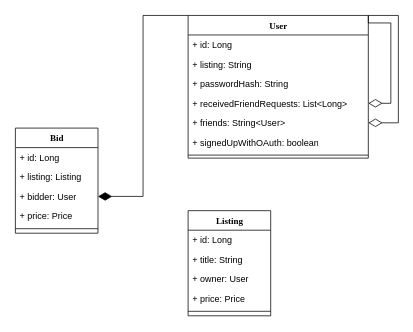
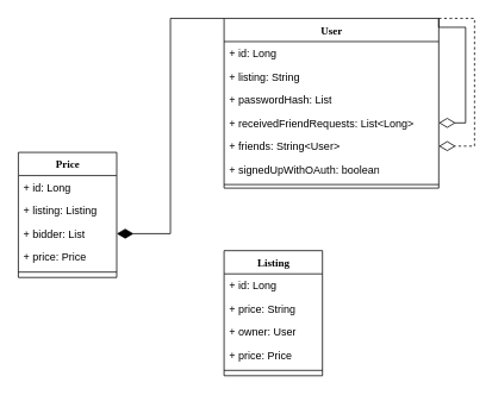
  <mxCell id="0" />
  <mxCell id="1" parent="0" />
  <mxCell id="2" style="edgeStyle=orthogonalEdgeStyle;rounded=0;orthogonalLoop=1;jettySize=auto;html=1;exitX=0;exitY=0;exitDx=0;exitDy=0;entryX=1;entryY=0.5;entryDx=0;entryDy=0;endArrow=diamondThin;endFill=1;endSize=16;" edge="1" parent="1" source="3" target="16"><mxGeometry relative="1" as="geometry"><Array as="points"><mxPoint x="190" y="20" /><mxPoint x="190" y="261" /></Array></mxGeometry></mxCell>
  <mxCell id="3" value="User" style="swimlane;html=1;fontStyle=1;align=center;verticalAlign=top;childLayout=stackLayout;horizontal=1;startSize=26;horizontalStack=0;resizeParent=1;resizeLast=0;collapsible=1;marginBottom=0;swimlaneFillColor=#ffffff;rounded=0;shadow=0;comic=0;labelBackgroundColor=none;strokeWidth=1;fillColor=none;fontFamily=Verdana;fontSize=12" parent="1" vertex="1"><mxGeometry x="250" y="20" width="240" height="190" as="geometry" /></mxCell>
  <mxCell id="4" value="+ id: Long" style="text;html=1;strokeColor=none;fillColor=none;align=left;verticalAlign=top;spacingLeft=4;spacingRight=4;whiteSpace=wrap;overflow=hidden;rotatable=0;points=[[0,0.5],[1,0.5]];portConstraint=eastwest;" parent="3" vertex="1"><mxGeometry y="26" width="240" height="26" as="geometry" /></mxCell>
  <mxCell id="5" value="+ listing: String" style="text;html=1;strokeColor=none;fillColor=none;align=left;verticalAlign=top;spacingLeft=4;spacingRight=4;whiteSpace=wrap;overflow=hidden;rotatable=0;points=[[0,0.5],[1,0.5]];portConstraint=eastwest;" parent="3" vertex="1"><mxGeometry y="52" width="240" height="26" as="geometry" /></mxCell>
- <mxCell id="6" value="+ passwordHash: String" style="text;strokeColor=none;fillColor=none;align=left;verticalAlign=top;spacingLeft=4;spacingRight=4;overflow=hidden;rotatable=0;points=[[0,0.5],[1,0.5]];portConstraint=eastwest;whiteSpace=wrap;html=1;" vertex="1" parent="3"><mxGeometry y="78" width="240" height="26" as="geometry" /></mxCell>
+ <mxCell id="6" value="+ passwordHash: List" style="text;strokeColor=none;fillColor=none;align=left;verticalAlign=top;spacingLeft=4;spacingRight=4;overflow=hidden;rotatable=0;points=[[0,0.5],[1,0.5]];portConstraint=eastwest;whiteSpace=wrap;html=1;" vertex="1" parent="3"><mxGeometry y="78" width="240" height="26" as="geometry" /></mxCell>
  <mxCell id="7" value="+ receivedFriendRequests: List&amp;lt;Long&amp;gt;" style="text;strokeColor=none;fillColor=none;align=left;verticalAlign=top;spacingLeft=4;spacingRight=4;overflow=hidden;rotatable=0;points=[[0,0.5],[1,0.5]];portConstraint=eastwest;whiteSpace=wrap;html=1;" vertex="1" parent="3"><mxGeometry y="104" width="240" height="26" as="geometry" /></mxCell>
  <mxCell id="8" value="+ friends: String&amp;lt;User&amp;gt;" style="text;strokeColor=none;fillColor=none;align=left;verticalAlign=top;spacingLeft=4;spacingRight=4;overflow=hidden;rotatable=0;points=[[0,0.5],[1,0.5]];portConstraint=eastwest;whiteSpace=wrap;html=1;" vertex="1" parent="3"><mxGeometry y="130" width="240" height="26" as="geometry" /></mxCell>
  <mxCell id="9" value="+ signedUpWithOAuth: boolean" style="text;strokeColor=none;fillColor=none;align=left;verticalAlign=top;spacingLeft=4;spacingRight=4;overflow=hidden;rotatable=0;points=[[0,0.5],[1,0.5]];portConstraint=eastwest;whiteSpace=wrap;html=1;" vertex="1" parent="3"><mxGeometry y="156" width="240" height="26" as="geometry" /></mxCell>
  <mxCell id="10" value="" style="line;html=1;strokeWidth=1;fillColor=none;align=left;verticalAlign=middle;spacingTop=-1;spacingLeft=3;spacingRight=3;rotatable=0;labelPosition=right;points=[];portConstraint=eastwest;" parent="3" vertex="1"><mxGeometry y="182" width="240" height="8" as="geometry" /></mxCell>
  <mxCell id="11" style="edgeStyle=orthogonalEdgeStyle;rounded=0;orthogonalLoop=1;jettySize=auto;html=1;exitX=1;exitY=0;exitDx=0;exitDy=0;entryX=1;entryY=0.5;entryDx=0;entryDy=0;endArrow=diamondThin;endFill=0;endSize=16;" edge="1" parent="3" source="3" target="7"><mxGeometry relative="1" as="geometry"><Array as="points"><mxPoint x="240" y="10" /><mxPoint x="270" y="10" /><mxPoint x="270" y="117" /></Array></mxGeometry></mxCell>
- <mxCell id="12" style="edgeStyle=orthogonalEdgeStyle;rounded=0;orthogonalLoop=1;jettySize=auto;html=1;exitX=1;exitY=0;exitDx=0;exitDy=0;entryX=1;entryY=0.5;entryDx=0;entryDy=0;endArrow=diamondThin;endFill=0;endSize=16;" edge="1" parent="3" source="3" target="8"><mxGeometry relative="1" as="geometry"><Array as="points"><mxPoint x="280" /><mxPoint x="280" y="143" /></Array></mxGeometry></mxCell>
- <mxCell id="13" value="Bid" style="swimlane;html=1;fontStyle=1;align=center;verticalAlign=top;childLayout=stackLayout;horizontal=1;startSize=26;horizontalStack=0;resizeParent=1;resizeLast=0;collapsible=1;marginBottom=0;swimlaneFillColor=#ffffff;rounded=0;shadow=0;comic=0;labelBackgroundColor=none;strokeWidth=1;fillColor=none;fontFamily=Verdana;fontSize=12" vertex="1" parent="1"><mxGeometry x="20" y="170" width="110" height="140" as="geometry" /></mxCell>
+ <mxCell id="12" style="edgeStyle=orthogonalEdgeStyle;rounded=0;orthogonalLoop=1;jettySize=auto;html=1;exitX=1;exitY=0;exitDx=0;exitDy=0;entryX=1;entryY=0.5;entryDx=0;entryDy=0;endArrow=diamondThin;endFill=0;endSize=16;dashed=1;" edge="1" parent="3" source="3" target="8"><mxGeometry relative="1" as="geometry"><Array as="points"><mxPoint x="280" /><mxPoint x="280" y="143" /></Array></mxGeometry></mxCell>
+ <mxCell id="13" value="Price" style="swimlane;html=1;fontStyle=1;align=center;verticalAlign=top;childLayout=stackLayout;horizontal=1;startSize=26;horizontalStack=0;resizeParent=1;resizeLast=0;collapsible=1;marginBottom=0;swimlaneFillColor=#ffffff;rounded=0;shadow=0;comic=0;labelBackgroundColor=none;strokeWidth=1;fillColor=none;fontFamily=Verdana;fontSize=12" vertex="1" parent="1"><mxGeometry x="20" y="170" width="110" height="140" as="geometry" /></mxCell>
  <mxCell id="14" value="+ id: Long" style="text;html=1;strokeColor=none;fillColor=none;align=left;verticalAlign=top;spacingLeft=4;spacingRight=4;whiteSpace=wrap;overflow=hidden;rotatable=0;points=[[0,0.5],[1,0.5]];portConstraint=eastwest;" vertex="1" parent="13"><mxGeometry y="26" width="110" height="26" as="geometry" /></mxCell>
  <mxCell id="15" value="+ listing: Listing" style="text;html=1;strokeColor=none;fillColor=none;align=left;verticalAlign=top;spacingLeft=4;spacingRight=4;whiteSpace=wrap;overflow=hidden;rotatable=0;points=[[0,0.5],[1,0.5]];portConstraint=eastwest;" vertex="1" parent="13"><mxGeometry y="52" width="110" height="26" as="geometry" /></mxCell>
- <mxCell id="16" value="+ bidder: User" style="text;strokeColor=none;fillColor=none;align=left;verticalAlign=top;spacingLeft=4;spacingRight=4;overflow=hidden;rotatable=0;points=[[0,0.5],[1,0.5]];portConstraint=eastwest;whiteSpace=wrap;html=1;" vertex="1" parent="13"><mxGeometry y="78" width="110" height="26" as="geometry" /></mxCell>
+ <mxCell id="16" value="+ bidder: List" style="text;strokeColor=none;fillColor=none;align=left;verticalAlign=top;spacingLeft=4;spacingRight=4;overflow=hidden;rotatable=0;points=[[0,0.5],[1,0.5]];portConstraint=eastwest;whiteSpace=wrap;html=1;" vertex="1" parent="13"><mxGeometry y="78" width="110" height="26" as="geometry" /></mxCell>
  <mxCell id="17" value="+ price: Price" style="text;strokeColor=none;fillColor=none;align=left;verticalAlign=top;spacingLeft=4;spacingRight=4;overflow=hidden;rotatable=0;points=[[0,0.5],[1,0.5]];portConstraint=eastwest;whiteSpace=wrap;html=1;" vertex="1" parent="13"><mxGeometry y="104" width="110" height="26" as="geometry" /></mxCell>
  <mxCell id="18" value="" style="line;html=1;strokeWidth=1;fillColor=none;align=left;verticalAlign=middle;spacingTop=-1;spacingLeft=3;spacingRight=3;rotatable=0;labelPosition=right;points=[];portConstraint=eastwest;" vertex="1" parent="13"><mxGeometry y="130" width="110" height="8" as="geometry" /></mxCell>
  <mxCell id="19" value="Listing" style="swimlane;html=1;fontStyle=1;align=center;verticalAlign=top;childLayout=stackLayout;horizontal=1;startSize=26;horizontalStack=0;resizeParent=1;resizeLast=0;collapsible=1;marginBottom=0;swimlaneFillColor=#ffffff;rounded=0;shadow=0;comic=0;labelBackgroundColor=none;strokeWidth=1;fillColor=none;fontFamily=Verdana;fontSize=12" vertex="1" parent="1"><mxGeometry x="250" y="280" width="110" height="140" as="geometry" /></mxCell>
  <mxCell id="20" value="+ id: Long" style="text;html=1;strokeColor=none;fillColor=none;align=left;verticalAlign=top;spacingLeft=4;spacingRight=4;whiteSpace=wrap;overflow=hidden;rotatable=0;points=[[0,0.5],[1,0.5]];portConstraint=eastwest;" vertex="1" parent="19"><mxGeometry y="26" width="110" height="26" as="geometry" /></mxCell>
- <mxCell id="21" value="+ title: String" style="text;html=1;strokeColor=none;fillColor=none;align=left;verticalAlign=top;spacingLeft=4;spacingRight=4;whiteSpace=wrap;overflow=hidden;rotatable=0;points=[[0,0.5],[1,0.5]];portConstraint=eastwest;" vertex="1" parent="19"><mxGeometry y="52" width="110" height="26" as="geometry" /></mxCell>
+ <mxCell id="21" value="+ price: String" style="text;html=1;strokeColor=none;fillColor=none;align=left;verticalAlign=top;spacingLeft=4;spacingRight=4;whiteSpace=wrap;overflow=hidden;rotatable=0;points=[[0,0.5],[1,0.5]];portConstraint=eastwest;" vertex="1" parent="19"><mxGeometry y="52" width="110" height="26" as="geometry" /></mxCell>
  <mxCell id="22" value="+ owner: User" style="text;strokeColor=none;fillColor=none;align=left;verticalAlign=top;spacingLeft=4;spacingRight=4;overflow=hidden;rotatable=0;points=[[0,0.5],[1,0.5]];portConstraint=eastwest;whiteSpace=wrap;html=1;" vertex="1" parent="19"><mxGeometry y="78" width="110" height="26" as="geometry" /></mxCell>
  <mxCell id="23" value="+ price: Price" style="text;strokeColor=none;fillColor=none;align=left;verticalAlign=top;spacingLeft=4;spacingRight=4;overflow=hidden;rotatable=0;points=[[0,0.5],[1,0.5]];portConstraint=eastwest;whiteSpace=wrap;html=1;" vertex="1" parent="19"><mxGeometry y="104" width="110" height="26" as="geometry" /></mxCell>
  <mxCell id="24" value="" style="line;html=1;strokeWidth=1;fillColor=none;align=left;verticalAlign=middle;spacingTop=-1;spacingLeft=3;spacingRight=3;rotatable=0;labelPosition=right;points=[];portConstraint=eastwest;" vertex="1" parent="19"><mxGeometry y="130" width="110" height="8" as="geometry" /></mxCell>
